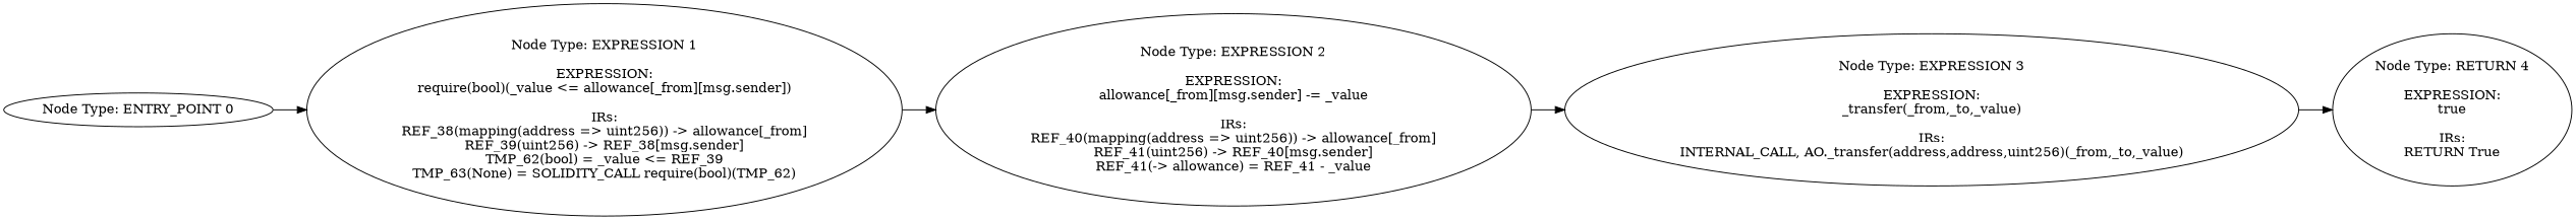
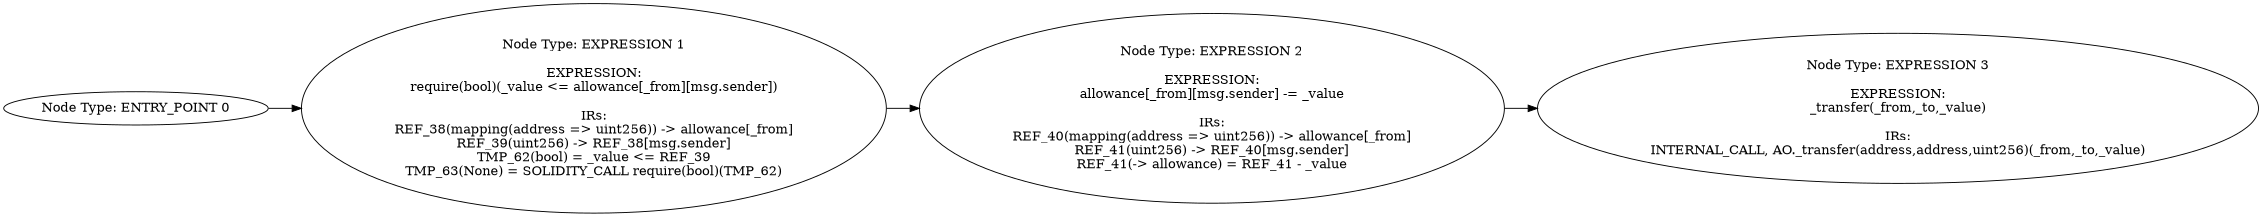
  digraph {
    rankdir=LR
    n1 [label="Node Type: ENTRY_POINT 0\n"]
    n2 [label="Node Type: EXPRESSION 1\n\nEXPRESSION:\nrequire(bool)(_value <= allowance[_from][msg.sender])\n\nIRs:\nREF_38(mapping(address => uint256)) -> allowance[_from]\nREF_39(uint256) -> REF_38[msg.sender]\nTMP_62(bool) = _value <= REF_39\nTMP_63(None) = SOLIDITY_CALL require(bool)(TMP_62)"]
    n3 [label="Node Type: EXPRESSION 2\n\nEXPRESSION:\nallowance[_from][msg.sender] -= _value\n\nIRs:\nREF_40(mapping(address => uint256)) -> allowance[_from]\nREF_41(uint256) -> REF_40[msg.sender]\nREF_41(-> allowance) = REF_41 - _value"]
    n4 [label="Node Type: EXPRESSION 3\n\nEXPRESSION:\n_transfer(_from,_to,_value)\n\nIRs:\nINTERNAL_CALL, AO._transfer(address,address,uint256)(_from,_to,_value)"]
-   n5 [label="Node Type: RETURN 4\n\nEXPRESSION:\ntrue\n\nIRs:\nRETURN True"]
    n1 -> n2
    n2 -> n3
    n3 -> n4
-   n4 -> n5
  }
